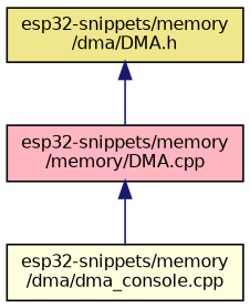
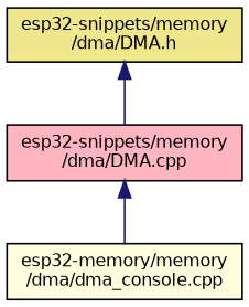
  digraph {
    node [color=black fontname=Helvetica fontsize=10 shape=record style=filled]
    edge [color=midnightblue dir=back fontname=Helvetica fontsize=10 labelfontname=Helvetica labelfontsize=10 style=solid]
    n1 [fillcolor=khaki fontcolor=black height=0.2 label="esp32-snippets/memory\l/dma/DMA.h" width=0.4]
-   n2 [fillcolor=lightpink height=0.2 label="esp32-snippets/memory\l/memory/DMA.cpp" width=0.4]
-   n3 [fillcolor=lightyellow height=0.2 label="esp32-snippets/memory\l/dma/dma_console.cpp" width=0.4]
+   n2 [fillcolor=lightpink height=0.2 label="esp32-snippets/memory\l/dma/DMA.cpp" width=0.4]
+   n3 [fillcolor=lightyellow height=0.2 label="esp32-memory/memory\l/dma/dma_console.cpp" width=0.4]
    n1 -> n2
    n2 -> n3
  }
